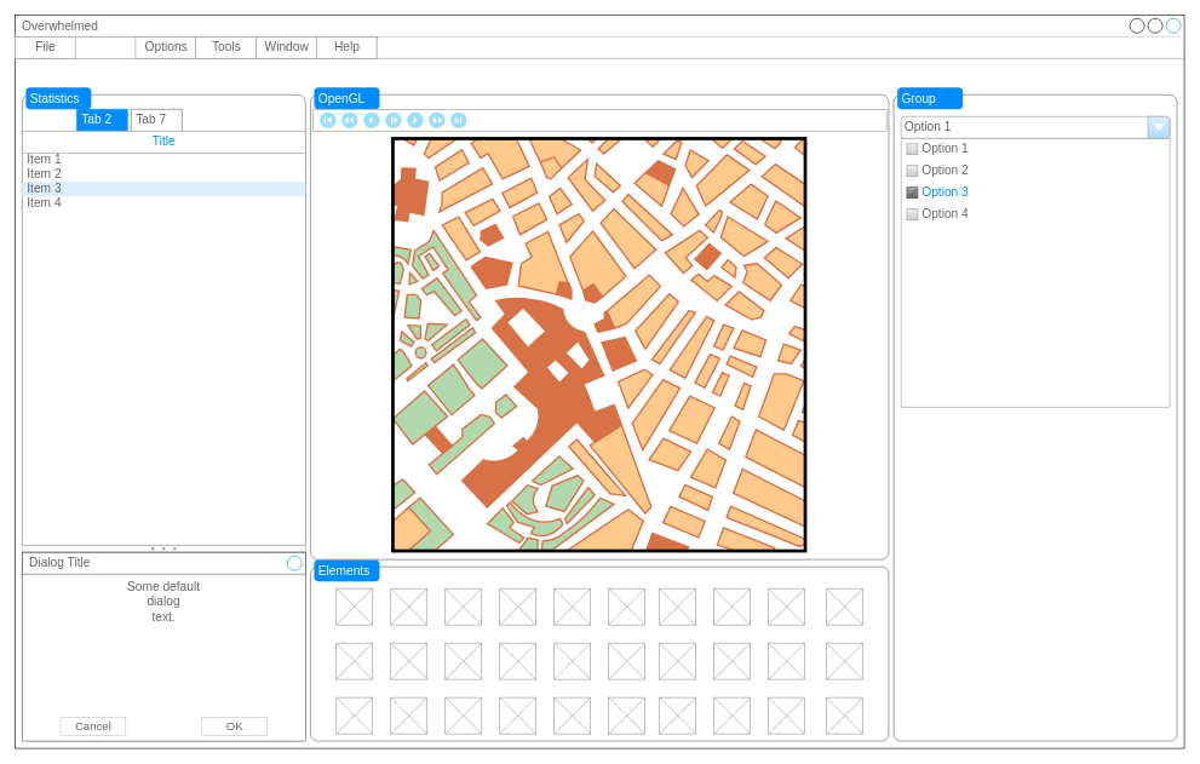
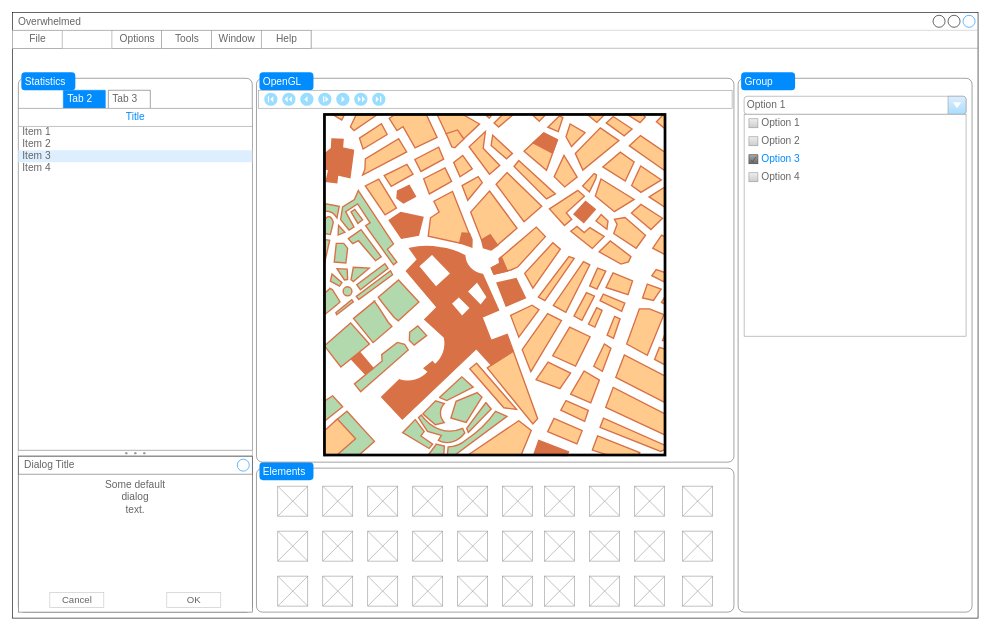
  <mxCell id="0" />
  <mxCell id="1" parent="0" />
  <mxCell id="2" value="Overwhelmed" style="strokeWidth=1;shadow=0;dashed=0;align=center;html=1;shape=mxgraph.mockup.containers.window;align=left;verticalAlign=top;spacingLeft=8;strokeColor2=#008cff;strokeColor3=#c4c4c4;fontColor=#666666;mainText=;fontSize=17;labelBackgroundColor=none;" vertex="1" parent="1"><mxGeometry x="20" y="20" width="1610" height="1010" as="geometry" /></mxCell>
  <mxCell id="3" value="" style="shape=mxgraph.mockup.containers.marginRect;rectMarginTop=10;strokeColor=#666666;strokeWidth=1;dashed=0;rounded=1;arcSize=5;recursiveResize=0;" vertex="1" parent="1"><mxGeometry x="30" y="120" width="390" height="900" as="geometry" /></mxCell>
  <mxCell id="4" value="Statistics" style="shape=rect;strokeColor=none;fillColor=#008cff;strokeWidth=1;dashed=0;rounded=1;arcSize=20;fontColor=#ffffff;fontSize=17;spacing=2;spacingTop=-2;align=left;autosize=1;spacingLeft=4;resizeWidth=0;resizeHeight=0;perimeter=none;" vertex="1" parent="3"><mxGeometry x="5" width="90" height="30" as="geometry" /></mxCell>
  <mxCell id="5" value="" style="verticalLabelPosition=bottom;shadow=0;dashed=0;align=center;html=1;verticalAlign=top;strokeWidth=1;shape=mxgraph.mockup.forms.splitter;strokeColor=#999999;" vertex="1" parent="3"><mxGeometry y="630" width="390" height="10" as="geometry" /></mxCell>
  <mxCell id="6" value="Tab 2" style="strokeWidth=1;shadow=0;dashed=0;align=center;html=1;shape=mxgraph.mockup.forms.uRect;fontSize=17;fontColor=#ffffff;align=left;spacingLeft=5;strokeColor=#008cff;fillColor=#008cff;" vertex="1" parent="3"><mxGeometry x="75" y="30" width="70" height="30" as="geometry" /></mxCell>
- <mxCell id="7" value="Tab 7" style="strokeWidth=1;shadow=0;dashed=0;align=center;html=1;shape=mxgraph.mockup.forms.uRect;fontSize=17;fontColor=#666666;align=left;spacingLeft=5;strokeColor=#666666;" vertex="1" parent="3"><mxGeometry x="150" y="30" width="70" height="30" as="geometry" /></mxCell>
+ <mxCell id="7" value="Tab 3" style="strokeWidth=1;shadow=0;dashed=0;align=center;html=1;shape=mxgraph.mockup.forms.uRect;fontSize=17;fontColor=#666666;align=left;spacingLeft=5;strokeColor=#666666;" vertex="1" parent="3"><mxGeometry x="150" y="30" width="70" height="30" as="geometry" /></mxCell>
  <mxCell id="8" value="" style="strokeWidth=1;shadow=0;dashed=0;align=center;html=1;shape=mxgraph.mockup.forms.rrect;rSize=0;strokeColor=#999999;fillColor=#ffffff;" vertex="1" parent="3"><mxGeometry y="60" width="390" height="570" as="geometry" /></mxCell>
  <mxCell id="9" value="Title" style="strokeWidth=1;shadow=0;dashed=0;align=center;html=1;shape=mxgraph.mockup.forms.rrect;rSize=0;strokeColor=#999999;fontColor=#008cff;fontSize=17;fillColor=#ffffff;resizeWidth=1;" vertex="1" parent="8"><mxGeometry width="390" height="30" relative="1" as="geometry" /></mxCell>
  <mxCell id="10" value="Item 1" style="strokeWidth=1;shadow=0;dashed=0;align=center;html=1;shape=mxgraph.mockup.forms.anchor;fontSize=17;fontColor=#666666;align=left;spacingLeft=5;resizeWidth=1;" vertex="1" parent="8"><mxGeometry width="390" height="20" relative="1" as="geometry"><mxPoint y="30" as="offset" /></mxGeometry></mxCell>
  <mxCell id="11" value="Item 2" style="strokeWidth=1;shadow=0;dashed=0;align=center;html=1;shape=mxgraph.mockup.forms.anchor;fontSize=17;fontColor=#666666;align=left;spacingLeft=5;resizeWidth=1;" vertex="1" parent="8"><mxGeometry width="390" height="20" relative="1" as="geometry"><mxPoint y="50" as="offset" /></mxGeometry></mxCell>
  <mxCell id="12" value="Item 3" style="strokeWidth=1;shadow=0;dashed=0;align=center;html=1;shape=mxgraph.mockup.forms.rrect;rSize=0;fontSize=17;fontColor=#666666;align=left;spacingLeft=5;fillColor=#ddeeff;strokeColor=none;resizeWidth=1;" vertex="1" parent="8"><mxGeometry width="390" height="20" relative="1" as="geometry"><mxPoint y="70" as="offset" /></mxGeometry></mxCell>
  <mxCell id="13" value="Item 4" style="strokeWidth=1;shadow=0;dashed=0;align=center;html=1;shape=mxgraph.mockup.forms.anchor;fontSize=17;fontColor=#666666;align=left;spacingLeft=5;resizeWidth=1;" vertex="1" parent="8"><mxGeometry width="390" height="20" relative="1" as="geometry"><mxPoint y="90" as="offset" /></mxGeometry></mxCell>
  <mxCell id="14" value="Some default&#10;dialog&#10;text." style="strokeWidth=1;shadow=0;dashed=0;align=center;html=1;shape=mxgraph.mockup.containers.rrect;rSize=0;strokeColor=#666666;fontColor=#666666;fontSize=17;verticalAlign=top;whiteSpace=wrap;fillColor=#ffffff;spacingTop=32;" vertex="1" parent="3"><mxGeometry y="640" width="390" height="260" as="geometry" /></mxCell>
  <mxCell id="15" value="Dialog Title" style="strokeWidth=1;shadow=0;dashed=0;align=center;html=1;shape=mxgraph.mockup.containers.rrect;rSize=0;fontSize=17;fontColor=#666666;strokeColor=#666666;align=left;spacingLeft=8;fillColor=none;resizeWidth=1;" vertex="1" parent="14"><mxGeometry width="390" height="30" relative="1" as="geometry" /></mxCell>
  <mxCell id="16" value="" style="shape=ellipse;strokeColor=#008cff;resizable=0;fillColor=none;html=1;" vertex="1" parent="15"><mxGeometry x="1" y="0.5" width="20" height="20" relative="1" as="geometry"><mxPoint x="-25" y="-10" as="offset" /></mxGeometry></mxCell>
  <mxCell id="17" value="Cancel" style="strokeWidth=1;shadow=0;dashed=0;align=center;html=1;shape=mxgraph.mockup.containers.rrect;rSize=0;fontSize=16;fontColor=#666666;strokeColor=#c4c4c4;whiteSpace=wrap;fillColor=none;" vertex="1" parent="14"><mxGeometry x="0.25" y="1" width="90" height="25" relative="1" as="geometry"><mxPoint x="-45" y="-33" as="offset" /></mxGeometry></mxCell>
  <mxCell id="18" value="OK" style="strokeWidth=1;shadow=0;dashed=0;align=center;html=1;shape=mxgraph.mockup.containers.rrect;rSize=0;fontSize=16;fontColor=#666666;strokeColor=#c4c4c4;whiteSpace=wrap;fillColor=none;" vertex="1" parent="14"><mxGeometry x="0.75" y="1" width="90" height="25" relative="1" as="geometry"><mxPoint x="-45" y="-33" as="offset" /></mxGeometry></mxCell>
  <mxCell id="19" value="" style="shape=mxgraph.mockup.containers.marginRect;rectMarginTop=10;strokeColor=#666666;strokeWidth=1;dashed=0;rounded=1;arcSize=5;recursiveResize=0;" vertex="1" parent="1"><mxGeometry x="427" y="770" width="796" height="250" as="geometry" /></mxCell>
  <mxCell id="20" value="Elements" style="shape=rect;strokeColor=none;fillColor=#008cff;strokeWidth=1;dashed=0;rounded=1;arcSize=20;fontColor=#ffffff;fontSize=17;spacing=2;spacingTop=-2;align=left;autosize=1;spacingLeft=4;resizeWidth=0;resizeHeight=0;perimeter=none;" vertex="1" parent="19"><mxGeometry x="5" width="90" height="30" as="geometry" /></mxCell>
  <mxCell id="21" value="" style="verticalLabelPosition=bottom;shadow=0;dashed=0;align=center;html=1;verticalAlign=top;strokeWidth=1;shape=mxgraph.mockup.graphics.simpleIcon;strokeColor=#999999;fillColor=#ffffff;" vertex="1" parent="19"><mxGeometry x="185.5" y="190" width="50" height="50" as="geometry" /></mxCell>
  <mxCell id="22" value="" style="verticalLabelPosition=bottom;shadow=0;dashed=0;align=center;html=1;verticalAlign=top;strokeWidth=1;shape=mxgraph.mockup.graphics.simpleIcon;strokeColor=#999999;fillColor=#ffffff;" vertex="1" parent="19"><mxGeometry x="35.5" y="40" width="50" height="50" as="geometry" /></mxCell>
  <mxCell id="23" value="" style="verticalLabelPosition=bottom;shadow=0;dashed=0;align=center;html=1;verticalAlign=top;strokeWidth=1;shape=mxgraph.mockup.graphics.simpleIcon;strokeColor=#999999;fillColor=#ffffff;" vertex="1" parent="19"><mxGeometry x="110.5" y="40" width="50" height="50" as="geometry" /></mxCell>
  <mxCell id="24" value="" style="verticalLabelPosition=bottom;shadow=0;dashed=0;align=center;html=1;verticalAlign=top;strokeWidth=1;shape=mxgraph.mockup.graphics.simpleIcon;strokeColor=#999999;fillColor=#ffffff;" vertex="1" parent="19"><mxGeometry x="185.5" y="40" width="50" height="50" as="geometry" /></mxCell>
  <mxCell id="25" value="" style="verticalLabelPosition=bottom;shadow=0;dashed=0;align=center;html=1;verticalAlign=top;strokeWidth=1;shape=mxgraph.mockup.graphics.simpleIcon;strokeColor=#999999;fillColor=#ffffff;" vertex="1" parent="19"><mxGeometry x="185.5" y="115" width="50" height="50" as="geometry" /></mxCell>
  <mxCell id="26" value="" style="verticalLabelPosition=bottom;shadow=0;dashed=0;align=center;html=1;verticalAlign=top;strokeWidth=1;shape=mxgraph.mockup.graphics.simpleIcon;strokeColor=#999999;fillColor=#ffffff;" vertex="1" parent="19"><mxGeometry x="110.5" y="115" width="50" height="50" as="geometry" /></mxCell>
  <mxCell id="27" value="" style="verticalLabelPosition=bottom;shadow=0;dashed=0;align=center;html=1;verticalAlign=top;strokeWidth=1;shape=mxgraph.mockup.graphics.simpleIcon;strokeColor=#999999;fillColor=#ffffff;" vertex="1" parent="19"><mxGeometry x="35.5" y="115" width="50" height="50" as="geometry" /></mxCell>
  <mxCell id="28" value="" style="verticalLabelPosition=bottom;shadow=0;dashed=0;align=center;html=1;verticalAlign=top;strokeWidth=1;shape=mxgraph.mockup.graphics.simpleIcon;strokeColor=#999999;fillColor=#ffffff;" vertex="1" parent="19"><mxGeometry x="35.5" y="190" width="50" height="50" as="geometry" /></mxCell>
  <mxCell id="29" value="" style="verticalLabelPosition=bottom;shadow=0;dashed=0;align=center;html=1;verticalAlign=top;strokeWidth=1;shape=mxgraph.mockup.graphics.simpleIcon;strokeColor=#999999;fillColor=#ffffff;" vertex="1" parent="19"><mxGeometry x="110.5" y="190" width="50" height="50" as="geometry" /></mxCell>
  <mxCell id="30" value="" style="verticalLabelPosition=bottom;shadow=0;dashed=0;align=center;html=1;verticalAlign=top;strokeWidth=1;shape=mxgraph.mockup.graphics.simpleIcon;strokeColor=#999999;fillColor=#ffffff;" vertex="1" parent="19"><mxGeometry x="410.5" y="190" width="50" height="50" as="geometry" /></mxCell>
  <mxCell id="31" value="" style="verticalLabelPosition=bottom;shadow=0;dashed=0;align=center;html=1;verticalAlign=top;strokeWidth=1;shape=mxgraph.mockup.graphics.simpleIcon;strokeColor=#999999;fillColor=#ffffff;" vertex="1" parent="19"><mxGeometry x="260.5" y="40" width="50" height="50" as="geometry" /></mxCell>
  <mxCell id="32" value="" style="verticalLabelPosition=bottom;shadow=0;dashed=0;align=center;html=1;verticalAlign=top;strokeWidth=1;shape=mxgraph.mockup.graphics.simpleIcon;strokeColor=#999999;fillColor=#ffffff;" vertex="1" parent="19"><mxGeometry x="335.5" y="40" width="50" height="50" as="geometry" /></mxCell>
  <mxCell id="33" value="" style="verticalLabelPosition=bottom;shadow=0;dashed=0;align=center;html=1;verticalAlign=top;strokeWidth=1;shape=mxgraph.mockup.graphics.simpleIcon;strokeColor=#999999;fillColor=#ffffff;" vertex="1" parent="19"><mxGeometry x="410.5" y="40" width="50" height="50" as="geometry" /></mxCell>
  <mxCell id="34" value="" style="verticalLabelPosition=bottom;shadow=0;dashed=0;align=center;html=1;verticalAlign=top;strokeWidth=1;shape=mxgraph.mockup.graphics.simpleIcon;strokeColor=#999999;fillColor=#ffffff;" vertex="1" parent="19"><mxGeometry x="410.5" y="115" width="50" height="50" as="geometry" /></mxCell>
  <mxCell id="35" value="" style="verticalLabelPosition=bottom;shadow=0;dashed=0;align=center;html=1;verticalAlign=top;strokeWidth=1;shape=mxgraph.mockup.graphics.simpleIcon;strokeColor=#999999;fillColor=#ffffff;" vertex="1" parent="19"><mxGeometry x="335.5" y="115" width="50" height="50" as="geometry" /></mxCell>
  <mxCell id="36" value="" style="verticalLabelPosition=bottom;shadow=0;dashed=0;align=center;html=1;verticalAlign=top;strokeWidth=1;shape=mxgraph.mockup.graphics.simpleIcon;strokeColor=#999999;fillColor=#ffffff;" vertex="1" parent="19"><mxGeometry x="260.5" y="115" width="50" height="50" as="geometry" /></mxCell>
  <mxCell id="37" value="" style="verticalLabelPosition=bottom;shadow=0;dashed=0;align=center;html=1;verticalAlign=top;strokeWidth=1;shape=mxgraph.mockup.graphics.simpleIcon;strokeColor=#999999;fillColor=#ffffff;" vertex="1" parent="19"><mxGeometry x="260.5" y="190" width="50" height="50" as="geometry" /></mxCell>
  <mxCell id="38" value="" style="verticalLabelPosition=bottom;shadow=0;dashed=0;align=center;html=1;verticalAlign=top;strokeWidth=1;shape=mxgraph.mockup.graphics.simpleIcon;strokeColor=#999999;fillColor=#ffffff;" vertex="1" parent="19"><mxGeometry x="335.5" y="190" width="50" height="50" as="geometry" /></mxCell>
  <mxCell id="39" value="" style="verticalLabelPosition=bottom;shadow=0;dashed=0;align=center;html=1;verticalAlign=top;strokeWidth=1;shape=mxgraph.mockup.graphics.simpleIcon;strokeColor=#999999;fillColor=#ffffff;" vertex="1" parent="19"><mxGeometry x="630.5" y="190" width="50" height="50" as="geometry" /></mxCell>
  <mxCell id="40" value="" style="verticalLabelPosition=bottom;shadow=0;dashed=0;align=center;html=1;verticalAlign=top;strokeWidth=1;shape=mxgraph.mockup.graphics.simpleIcon;strokeColor=#999999;fillColor=#ffffff;" vertex="1" parent="19"><mxGeometry x="480.5" y="40" width="50" height="50" as="geometry" /></mxCell>
  <mxCell id="41" value="" style="verticalLabelPosition=bottom;shadow=0;dashed=0;align=center;html=1;verticalAlign=top;strokeWidth=1;shape=mxgraph.mockup.graphics.simpleIcon;strokeColor=#999999;fillColor=#ffffff;" vertex="1" parent="19"><mxGeometry x="555.5" y="40" width="50" height="50" as="geometry" /></mxCell>
  <mxCell id="42" value="" style="verticalLabelPosition=bottom;shadow=0;dashed=0;align=center;html=1;verticalAlign=top;strokeWidth=1;shape=mxgraph.mockup.graphics.simpleIcon;strokeColor=#999999;fillColor=#ffffff;" vertex="1" parent="19"><mxGeometry x="630.5" y="40" width="50" height="50" as="geometry" /></mxCell>
  <mxCell id="43" value="" style="verticalLabelPosition=bottom;shadow=0;dashed=0;align=center;html=1;verticalAlign=top;strokeWidth=1;shape=mxgraph.mockup.graphics.simpleIcon;strokeColor=#999999;fillColor=#ffffff;" vertex="1" parent="19"><mxGeometry x="630.5" y="115" width="50" height="50" as="geometry" /></mxCell>
  <mxCell id="44" value="" style="verticalLabelPosition=bottom;shadow=0;dashed=0;align=center;html=1;verticalAlign=top;strokeWidth=1;shape=mxgraph.mockup.graphics.simpleIcon;strokeColor=#999999;fillColor=#ffffff;" vertex="1" parent="19"><mxGeometry x="555.5" y="115" width="50" height="50" as="geometry" /></mxCell>
  <mxCell id="45" value="" style="verticalLabelPosition=bottom;shadow=0;dashed=0;align=center;html=1;verticalAlign=top;strokeWidth=1;shape=mxgraph.mockup.graphics.simpleIcon;strokeColor=#999999;fillColor=#ffffff;" vertex="1" parent="19"><mxGeometry x="480.5" y="115" width="50" height="50" as="geometry" /></mxCell>
  <mxCell id="46" value="" style="verticalLabelPosition=bottom;shadow=0;dashed=0;align=center;html=1;verticalAlign=top;strokeWidth=1;shape=mxgraph.mockup.graphics.simpleIcon;strokeColor=#999999;fillColor=#ffffff;" vertex="1" parent="19"><mxGeometry x="480.5" y="190" width="50" height="50" as="geometry" /></mxCell>
  <mxCell id="47" value="" style="verticalLabelPosition=bottom;shadow=0;dashed=0;align=center;html=1;verticalAlign=top;strokeWidth=1;shape=mxgraph.mockup.graphics.simpleIcon;strokeColor=#999999;fillColor=#ffffff;" vertex="1" parent="19"><mxGeometry x="555.5" y="190" width="50" height="50" as="geometry" /></mxCell>
  <mxCell id="48" value="" style="verticalLabelPosition=bottom;shadow=0;dashed=0;align=center;html=1;verticalAlign=top;strokeWidth=1;shape=mxgraph.mockup.graphics.simpleIcon;strokeColor=#999999;fillColor=#ffffff;" vertex="1" parent="19"><mxGeometry x="710.5" y="40" width="50" height="50" as="geometry" /></mxCell>
  <mxCell id="49" value="" style="verticalLabelPosition=bottom;shadow=0;dashed=0;align=center;html=1;verticalAlign=top;strokeWidth=1;shape=mxgraph.mockup.graphics.simpleIcon;strokeColor=#999999;fillColor=#ffffff;" vertex="1" parent="19"><mxGeometry x="710.5" y="115" width="50" height="50" as="geometry" /></mxCell>
  <mxCell id="50" value="" style="verticalLabelPosition=bottom;shadow=0;dashed=0;align=center;html=1;verticalAlign=top;strokeWidth=1;shape=mxgraph.mockup.graphics.simpleIcon;strokeColor=#999999;fillColor=#ffffff;" vertex="1" parent="19"><mxGeometry x="710.5" y="190" width="50" height="50" as="geometry" /></mxCell>
  <mxCell id="51" value="" style="strokeWidth=1;shadow=0;dashed=0;align=center;html=1;shape=mxgraph.mockup.forms.rrect;rSize=0;strokeColor=#999999;" vertex="1" parent="1"><mxGeometry x="20" y="50" width="498" height="30" as="geometry" /></mxCell>
  <mxCell id="52" value="File" style="strokeColor=inherit;fillColor=inherit;gradientColor=inherit;strokeWidth=1;shadow=0;dashed=0;align=center;html=1;shape=mxgraph.mockup.forms.rrect;rSize=0;fontSize=17;fontColor=#666666;" vertex="1" parent="51"><mxGeometry width="83" height="30" as="geometry" /></mxCell>
  <mxCell id="53" value="Options" style="strokeColor=inherit;fillColor=inherit;gradientColor=inherit;strokeWidth=1;shadow=0;dashed=0;align=center;html=1;shape=mxgraph.mockup.forms.rrect;rSize=0;fontSize=17;fontColor=#666666;" vertex="1" parent="51"><mxGeometry x="166" width="83" height="30" as="geometry" /></mxCell>
  <mxCell id="54" value="Tools" style="strokeColor=inherit;fillColor=inherit;gradientColor=inherit;strokeWidth=1;shadow=0;dashed=0;align=center;html=1;shape=mxgraph.mockup.forms.rrect;rSize=0;fontSize=17;fontColor=#666666;" vertex="1" parent="51"><mxGeometry x="249" width="83" height="30" as="geometry" /></mxCell>
  <mxCell id="55" value="Window" style="strokeColor=inherit;fillColor=inherit;gradientColor=inherit;strokeWidth=1;shadow=0;dashed=0;align=center;html=1;shape=mxgraph.mockup.forms.rrect;rSize=0;fontSize=17;fontColor=#666666;" vertex="1" parent="51"><mxGeometry x="332" width="83" height="30" as="geometry" /></mxCell>
  <mxCell id="56" value="Help" style="strokeColor=inherit;fillColor=inherit;gradientColor=inherit;strokeWidth=1;shadow=0;dashed=0;align=center;html=1;shape=mxgraph.mockup.forms.rrect;rSize=0;fontSize=17;fontColor=#666666;" vertex="1" parent="51"><mxGeometry x="415" width="83" height="30" as="geometry" /></mxCell>
  <mxCell id="57" value="" style="shape=mxgraph.mockup.containers.marginRect;rectMarginTop=10;strokeColor=#666666;strokeWidth=1;dashed=0;rounded=1;arcSize=5;recursiveResize=0;" vertex="1" parent="1"><mxGeometry x="1230" y="120" width="390" height="900" as="geometry" /></mxCell>
  <mxCell id="58" value="Group" style="shape=rect;strokeColor=none;fillColor=#008cff;strokeWidth=1;dashed=0;rounded=1;arcSize=20;fontColor=#ffffff;fontSize=17;spacing=2;spacingTop=-2;align=left;autosize=1;spacingLeft=4;resizeWidth=0;resizeHeight=0;perimeter=none;" vertex="1" parent="57"><mxGeometry x="5" width="90" height="30" as="geometry" /></mxCell>
  <mxCell id="59" value="Option 1" style="strokeWidth=1;shadow=0;dashed=0;align=center;html=1;shape=mxgraph.mockup.forms.comboBox;strokeColor=#999999;fillColor=#ddeeff;align=left;fillColor2=#aaddff;mainText=;fontColor=#666666;fontSize=17;spacingLeft=3;" vertex="1" parent="57"><mxGeometry x="10" y="40" width="370" height="30" as="geometry" /></mxCell>
  <mxCell id="60" value="" style="strokeWidth=1;shadow=0;dashed=0;align=center;html=1;shape=mxgraph.mockup.forms.rrect;rSize=0;strokeColor=#999999;fillColor=#ffffff;recursiveResize=0;" vertex="1" parent="57"><mxGeometry x="10" y="70" width="370" height="370" as="geometry" /></mxCell>
  <mxCell id="61" value="Option 1" style="strokeWidth=1;shadow=0;dashed=0;align=center;html=1;shape=mxgraph.mockup.forms.rrect;rSize=0;fillColor=#eeeeee;strokeColor=#999999;gradientColor=#cccccc;align=left;spacingLeft=4;fontSize=17;fontColor=#666666;labelPosition=right;" vertex="1" parent="60"><mxGeometry x="8" y="7.5" width="15" height="15" as="geometry" /></mxCell>
  <mxCell id="62" value="Option 2" style="strokeWidth=1;shadow=0;dashed=0;align=center;html=1;shape=mxgraph.mockup.forms.rrect;rSize=0;fillColor=#eeeeee;strokeColor=#999999;gradientColor=#cccccc;align=left;spacingLeft=4;fontSize=17;fontColor=#666666;labelPosition=right;" vertex="1" parent="60"><mxGeometry x="8" y="37.5" width="15" height="15" as="geometry" /></mxCell>
  <mxCell id="63" value="Option 3" style="strokeWidth=1;shadow=0;dashed=0;align=center;html=1;shape=mxgraph.mockup.forms.checkbox;rSize=0;resizable=0;fillColor=#aaaaaa;strokeColor=#444444;gradientColor=#666666;align=left;spacingLeft=4;fontSize=17;fontColor=#008cff;labelPosition=right;" vertex="1" parent="60"><mxGeometry x="8" y="67.5" width="15" height="15" as="geometry" /></mxCell>
  <mxCell id="64" value="Option 4" style="strokeWidth=1;shadow=0;dashed=0;align=center;html=1;shape=mxgraph.mockup.forms.rrect;rSize=0;fillColor=#eeeeee;strokeColor=#999999;gradientColor=#cccccc;align=left;spacingLeft=4;fontSize=17;fontColor=#666666;labelPosition=right;" vertex="1" parent="60"><mxGeometry x="8" y="97.5" width="15" height="15" as="geometry" /></mxCell>
  <mxCell id="65" value="" style="shape=mxgraph.mockup.containers.marginRect;rectMarginTop=10;strokeColor=#666666;strokeWidth=1;dashed=0;rounded=1;arcSize=5;recursiveResize=0;" vertex="1" parent="1"><mxGeometry x="427" y="120" width="796" height="650" as="geometry" /></mxCell>
  <mxCell id="66" value="OpenGL" style="shape=rect;strokeColor=none;fillColor=#008cff;strokeWidth=1;dashed=0;rounded=1;arcSize=20;fontColor=#ffffff;fontSize=17;spacing=2;spacingTop=-2;align=left;autosize=1;spacingLeft=4;resizeWidth=0;resizeHeight=0;perimeter=none;" vertex="1" parent="65"><mxGeometry x="5" width="90" height="30" as="geometry" /></mxCell>
  <mxCell id="67" value="" style="verticalLabelPosition=bottom;shadow=0;dashed=0;align=center;html=1;verticalAlign=top;strokeWidth=1;shape=mxgraph.mockup.misc.map;" vertex="1" parent="65"><mxGeometry x="113" y="70" width="570" height="570" as="geometry" /></mxCell>
  <mxCell id="68" value="" style="verticalLabelPosition=bottom;shadow=0;dashed=0;align=center;html=1;verticalAlign=top;strokeWidth=1;shape=mxgraph.mockup.misc.playbackControls;sketch=0;strokeColor=#999999;fillColor2=#99ddff;strokeColor2=none;fillColor3=#ffffff;strokeColor3=none;" vertex="1" parent="65"><mxGeometry x="3" y="30" width="790" height="30" as="geometry" /></mxCell>
  <mxCell id="69" value="" style="verticalLabelPosition=bottom;shadow=0;dashed=0;align=center;html=1;verticalAlign=top;strokeWidth=1;shape=mxgraph.mockup.markup.line;strokeColor=#999999;" vertex="1" parent="1"><mxGeometry x="518" y="70" width="1112" height="20" as="geometry" /></mxCell>
